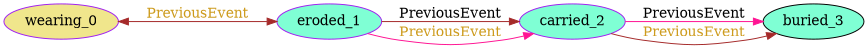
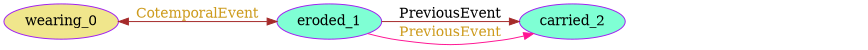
  digraph {
    fontname="DejaVu Serif"
    rankdir=LR
    node [color=purple fillcolor=aquamarine fontname="DejaVu Serif" style=filled]
    edge [color=brown fontcolor=goldenrod3 fontname="DejaVu Serif"]
    n1 [fillcolor=khaki label=wearing_0]
    n2 [label=eroded_1]
    n3 [label=carried_2]
-   n4 [color=black label=buried_3]
-   n1 -> n2 [dir=both label=PreviousEvent]
+   n1 -> n2 [dir=both label=CotemporalEvent]
    n2 -> n3 [fontcolor=black label=PreviousEvent]
    n2 -> n3 [color=deeppink label=PreviousEvent]
-   n3 -> n4 [color=deeppink fontcolor=black label=PreviousEvent]
-   n3 -> n4 [label=PreviousEvent]
  }
